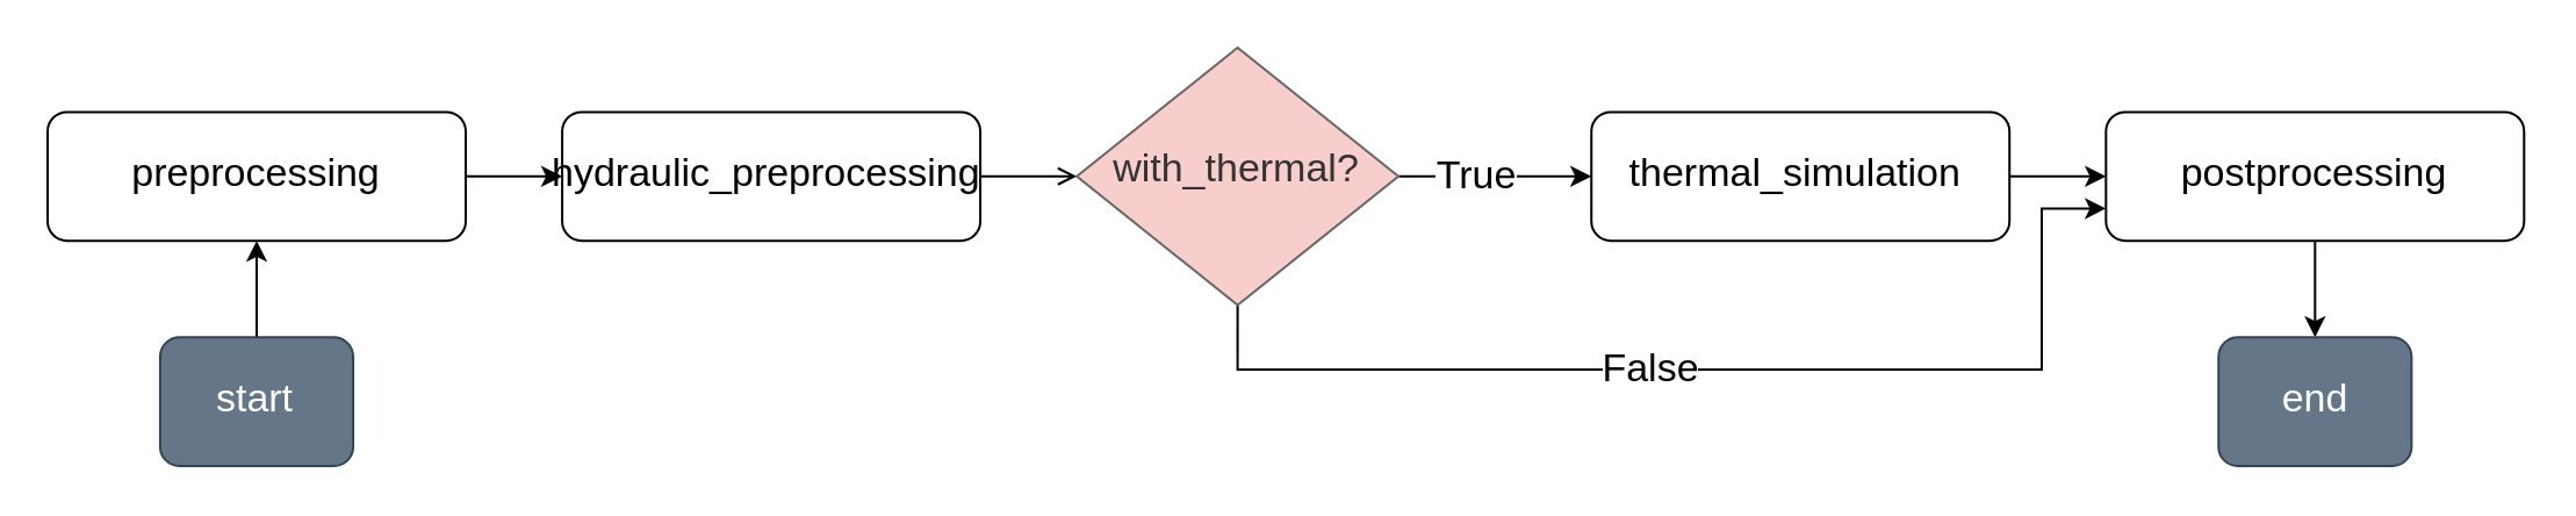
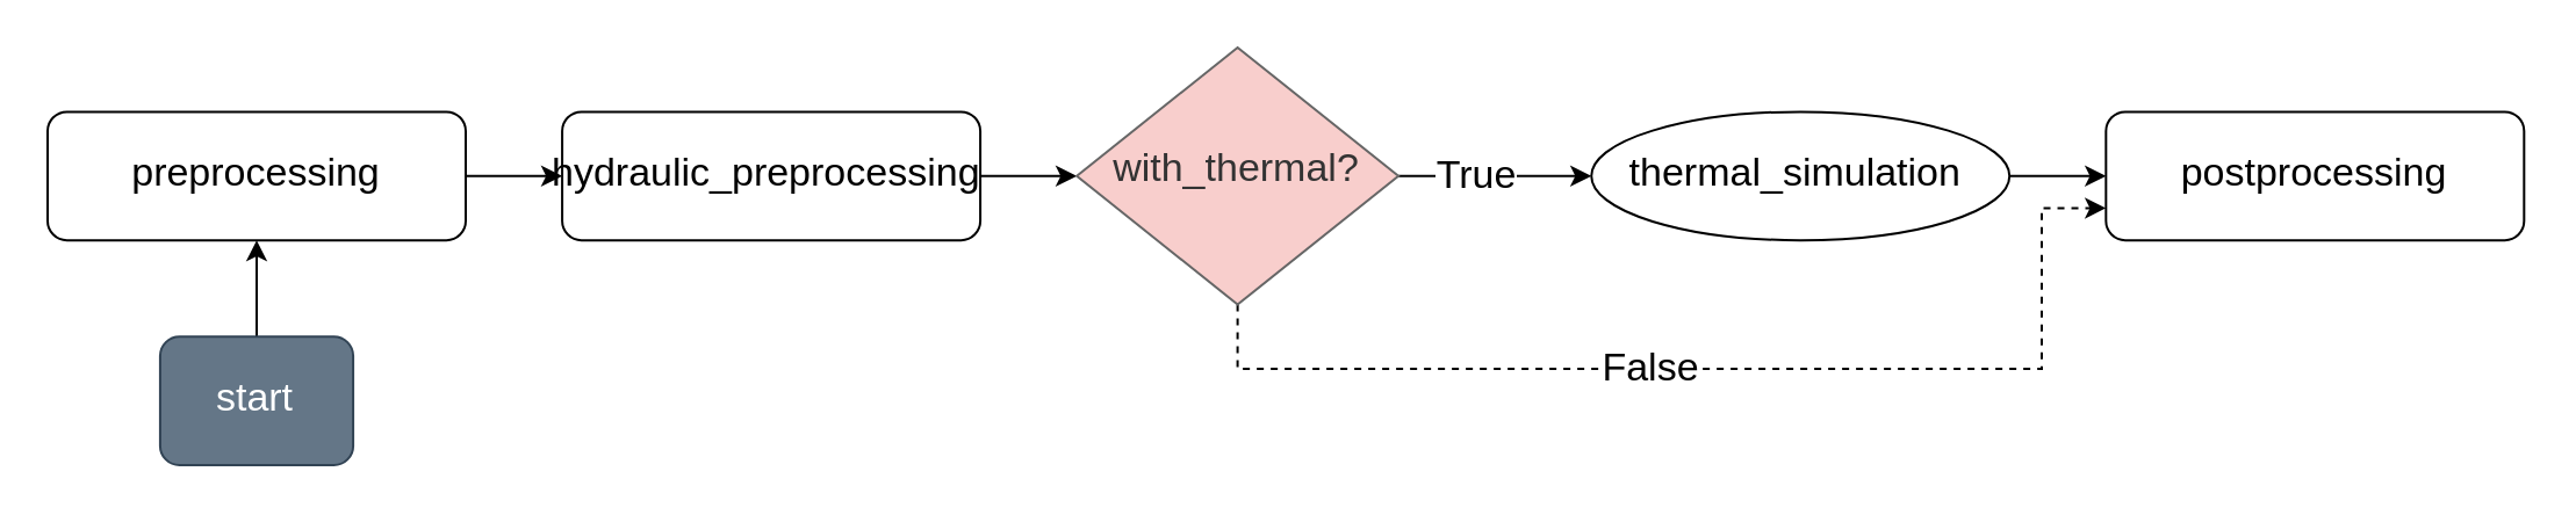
  <mxCell id="0" />
  <mxCell id="1" parent="0" />
  <mxCell id="2" value="" style="group;fontSize=17;" vertex="1" connectable="0" parent="1"><mxGeometry x="20" y="20" width="1066.16" height="180" as="geometry" /></mxCell>
  <mxCell id="3" style="edgeStyle=orthogonalEdgeStyle;rounded=0;orthogonalLoop=1;jettySize=auto;html=1;exitX=0.5;exitY=0;exitDx=0;exitDy=0;entryX=0.5;entryY=1;entryDx=0;entryDy=0;fontSize=17;" edge="1" parent="2" source="4" target="6"><mxGeometry relative="1" as="geometry" /></mxCell>
  <mxCell id="4" value="start" style="rounded=1;whiteSpace=wrap;html=1;fontSize=17;glass=0;strokeWidth=1;shadow=0;fillColor=#647687;fontColor=#ffffff;strokeColor=#314354;" parent="2" vertex="1"><mxGeometry x="48.462" y="124.615" width="83.077" height="55.385" as="geometry" /></mxCell>
  <mxCell id="5" style="edgeStyle=orthogonalEdgeStyle;rounded=0;orthogonalLoop=1;jettySize=auto;html=1;exitX=1;exitY=0.5;exitDx=0;exitDy=0;entryX=0;entryY=0.5;entryDx=0;entryDy=0;fontSize=17;" edge="1" parent="2" source="6" target="8"><mxGeometry relative="1" as="geometry" /></mxCell>
  <mxCell id="6" value="preprocessing" style="rounded=1;whiteSpace=wrap;html=1;fontSize=17;glass=0;strokeWidth=1;shadow=0;" parent="2" vertex="1"><mxGeometry y="27.692" width="180.001" height="55.385" as="geometry" /></mxCell>
- <mxCell id="7" style="edgeStyle=orthogonalEdgeStyle;rounded=0;orthogonalLoop=1;jettySize=auto;html=1;exitX=1;exitY=0.5;exitDx=0;exitDy=0;entryX=0;entryY=0.5;entryDx=0;entryDy=0;fontSize=17;endArrow=open;" edge="1" parent="2" source="8" target="15"><mxGeometry relative="1" as="geometry" /></mxCell>
+ <mxCell id="7" style="edgeStyle=orthogonalEdgeStyle;rounded=0;orthogonalLoop=1;jettySize=auto;html=1;exitX=1;exitY=0.5;exitDx=0;exitDy=0;entryX=0;entryY=0.5;entryDx=0;entryDy=0;fontSize=17;" edge="1" parent="2" source="8" target="15"><mxGeometry relative="1" as="geometry" /></mxCell>
  <mxCell id="8" value="hydraulic_preprocessing&amp;nbsp;" style="rounded=1;whiteSpace=wrap;html=1;fontSize=17;glass=0;strokeWidth=1;shadow=0;" vertex="1" parent="2"><mxGeometry x="221.54" y="27.692" width="180.001" height="55.385" as="geometry" /></mxCell>
  <mxCell id="9" style="edgeStyle=orthogonalEdgeStyle;rounded=0;orthogonalLoop=1;jettySize=auto;html=1;exitX=1;exitY=0.5;exitDx=0;exitDy=0;entryX=0;entryY=0.5;entryDx=0;entryDy=0;fontSize=17;" edge="1" parent="2" source="10" target="17"><mxGeometry relative="1" as="geometry" /></mxCell>
- <mxCell id="10" value="thermal_simulation&amp;nbsp;" style="rounded=1;whiteSpace=wrap;html=1;fontSize=17;glass=0;strokeWidth=1;shadow=0;" vertex="1" parent="2"><mxGeometry x="664.619" y="27.692" width="180.001" height="55.385" as="geometry" /></mxCell>
+ <mxCell id="10" value="thermal_simulation&amp;nbsp;" style="ellipse;whiteSpace=wrap;html=1;fontSize=17;glass=0;strokeWidth=1;shadow=0;" vertex="1" parent="2"><mxGeometry x="664.619" y="27.692" width="180.001" height="55.385" as="geometry" /></mxCell>
  <mxCell id="11" style="edgeStyle=orthogonalEdgeStyle;rounded=0;orthogonalLoop=1;jettySize=auto;html=1;exitX=1;exitY=0.5;exitDx=0;exitDy=0;entryX=0;entryY=0.5;entryDx=0;entryDy=0;fontSize=17;" edge="1" parent="2" source="15" target="10"><mxGeometry relative="1" as="geometry" /></mxCell>
  <mxCell id="12" value="True" style="edgeLabel;html=1;align=center;verticalAlign=middle;resizable=0;points=[];fontSize=17;" vertex="1" connectable="0" parent="11"><mxGeometry x="-0.2" relative="1" as="geometry"><mxPoint as="offset" /></mxGeometry></mxCell>
- <mxCell id="13" style="edgeStyle=orthogonalEdgeStyle;rounded=0;orthogonalLoop=1;jettySize=auto;html=1;exitX=0.5;exitY=1;exitDx=0;exitDy=0;entryX=0;entryY=0.75;entryDx=0;entryDy=0;fontSize=17;" edge="1" parent="2" source="15" target="17"><mxGeometry relative="1" as="geometry"><Array as="points"><mxPoint x="512.311" y="138.462" /><mxPoint x="858.466" y="138.462" /><mxPoint x="858.466" y="69.231" /></Array></mxGeometry></mxCell>
+ <mxCell id="13" style="edgeStyle=orthogonalEdgeStyle;rounded=0;orthogonalLoop=1;jettySize=auto;html=1;exitX=0.5;exitY=1;exitDx=0;exitDy=0;entryX=0;entryY=0.75;entryDx=0;entryDy=0;fontSize=17;dashed=1;" edge="1" parent="2" source="15" target="17"><mxGeometry relative="1" as="geometry"><Array as="points"><mxPoint x="512.311" y="138.462" /><mxPoint x="858.466" y="138.462" /><mxPoint x="858.466" y="69.231" /></Array></mxGeometry></mxCell>
  <mxCell id="14" value="False" style="edgeLabel;html=1;align=center;verticalAlign=middle;resizable=0;points=[];fontSize=17;" vertex="1" connectable="0" parent="13"><mxGeometry x="-0.129" y="-3" relative="1" as="geometry"><mxPoint y="-3" as="offset" /></mxGeometry></mxCell>
  <mxCell id="15" value="with_thermal?" style="rhombus;whiteSpace=wrap;html=1;shadow=0;fontFamily=Helvetica;fontSize=17;align=center;strokeWidth=1;spacing=6;spacingTop=-4;fillColor=#f8cecc;strokeColor=#666666;fontColor=#333333;" vertex="1" parent="2"><mxGeometry x="443.079" width="138.462" height="110.769" as="geometry" /></mxCell>
- <mxCell id="16" style="edgeStyle=orthogonalEdgeStyle;rounded=0;orthogonalLoop=1;jettySize=auto;html=1;exitX=0.5;exitY=1;exitDx=0;exitDy=0;entryX=0.5;entryY=0;entryDx=0;entryDy=0;fontSize=17;" edge="1" parent="2" source="17" target="18"><mxGeometry relative="1" as="geometry" /></mxCell>
  <mxCell id="17" value="postprocessing" style="rounded=1;whiteSpace=wrap;html=1;fontSize=17;glass=0;strokeWidth=1;shadow=0;" vertex="1" parent="2"><mxGeometry x="886.159" y="27.692" width="180.001" height="55.385" as="geometry" /></mxCell>
- <mxCell id="18" value="end" style="rounded=1;whiteSpace=wrap;html=1;fontSize=17;glass=0;strokeWidth=1;shadow=0;fillColor=#647687;fontColor=#ffffff;strokeColor=#314354;" vertex="1" parent="2"><mxGeometry x="934.621" y="124.615" width="83.077" height="55.385" as="geometry" /></mxCell>
